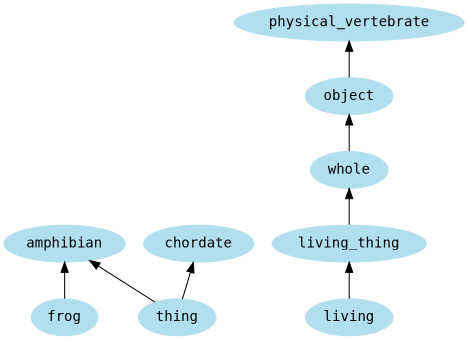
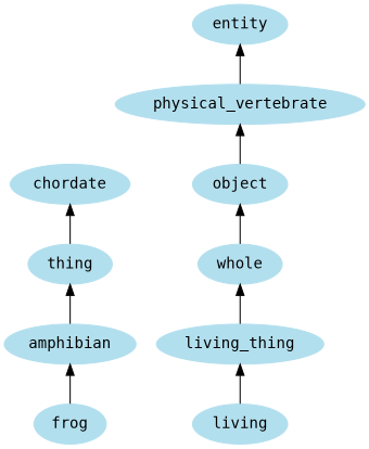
  digraph {
    fontname="DejaVu Sans Mono"
    rankdir=BT
    node [color=lightblue2 fontname="DejaVu Sans Mono" style=filled]
    edge [fontname="DejaVu Sans Mono"]
    frog
    amphibian
    n3 [label=thing]
    chordate
    n5 [label=living]
    living_thing
    whole
    object
    n9 [label=physical_vertebrate]
+   entity
    frog -> amphibian
-   n3 -> amphibian
+   amphibian -> n3
    n3 -> chordate
    n5 -> living_thing
    living_thing -> whole
    whole -> object
    object -> n9
+   n9 -> entity
  }
